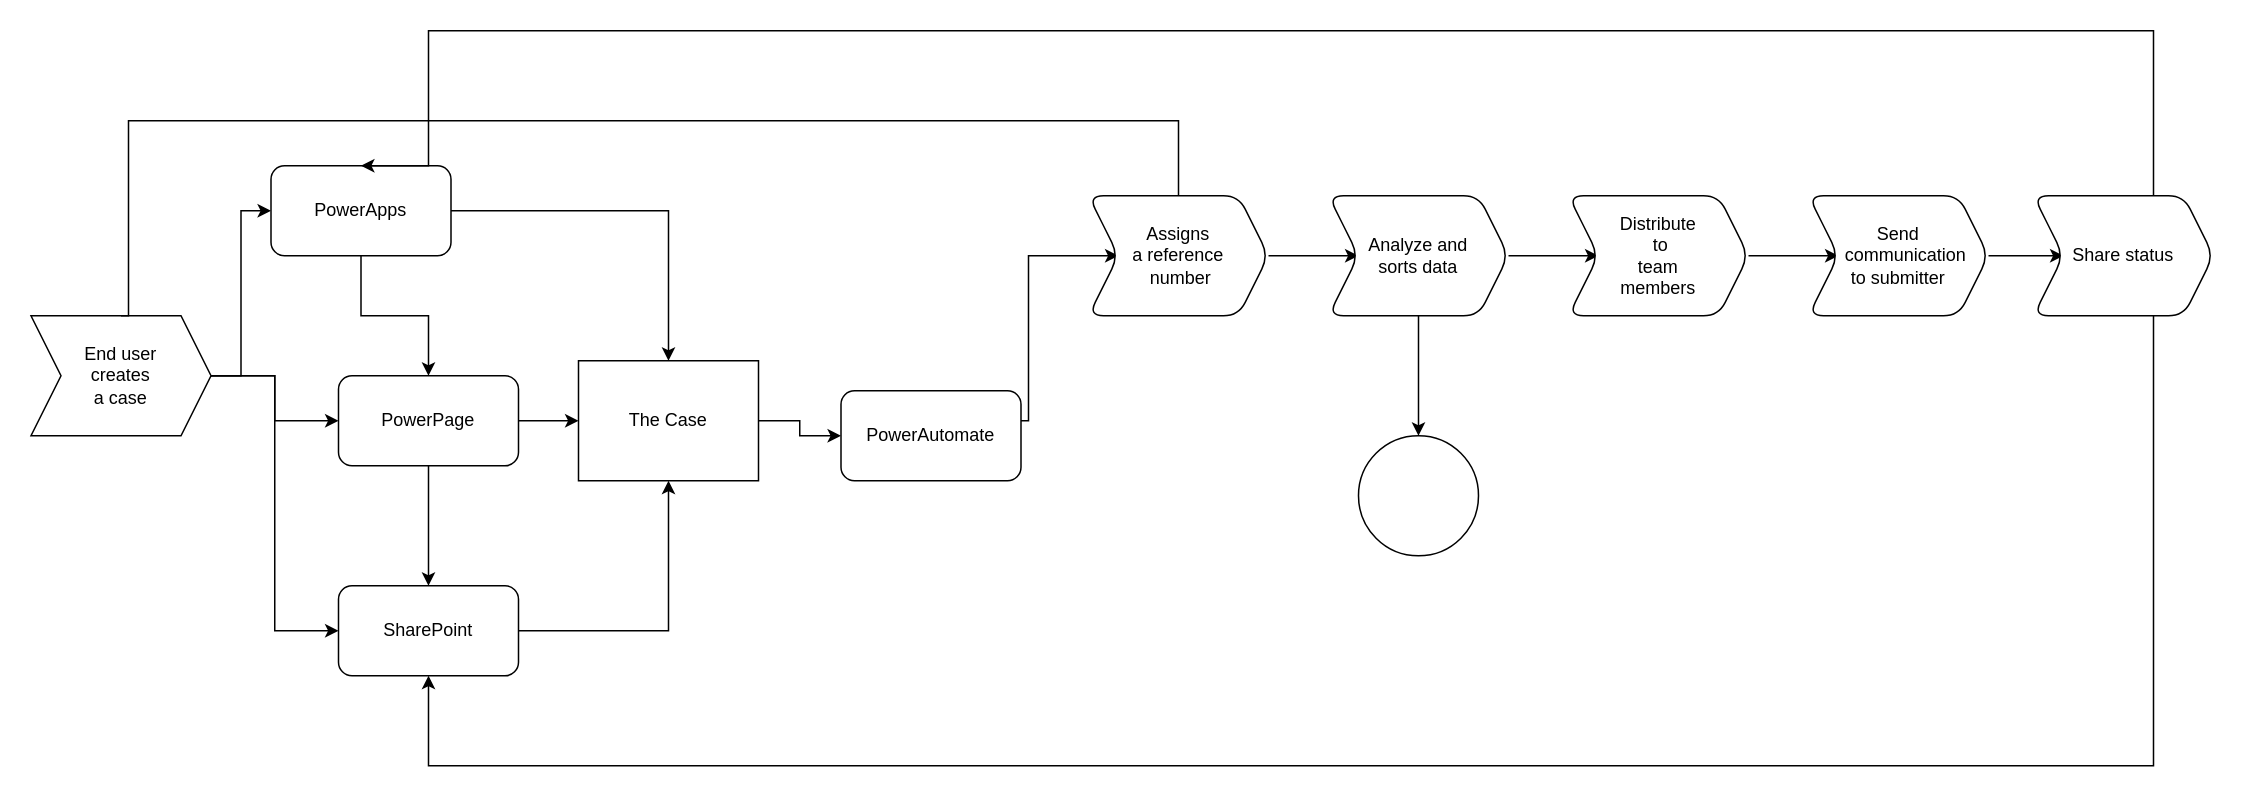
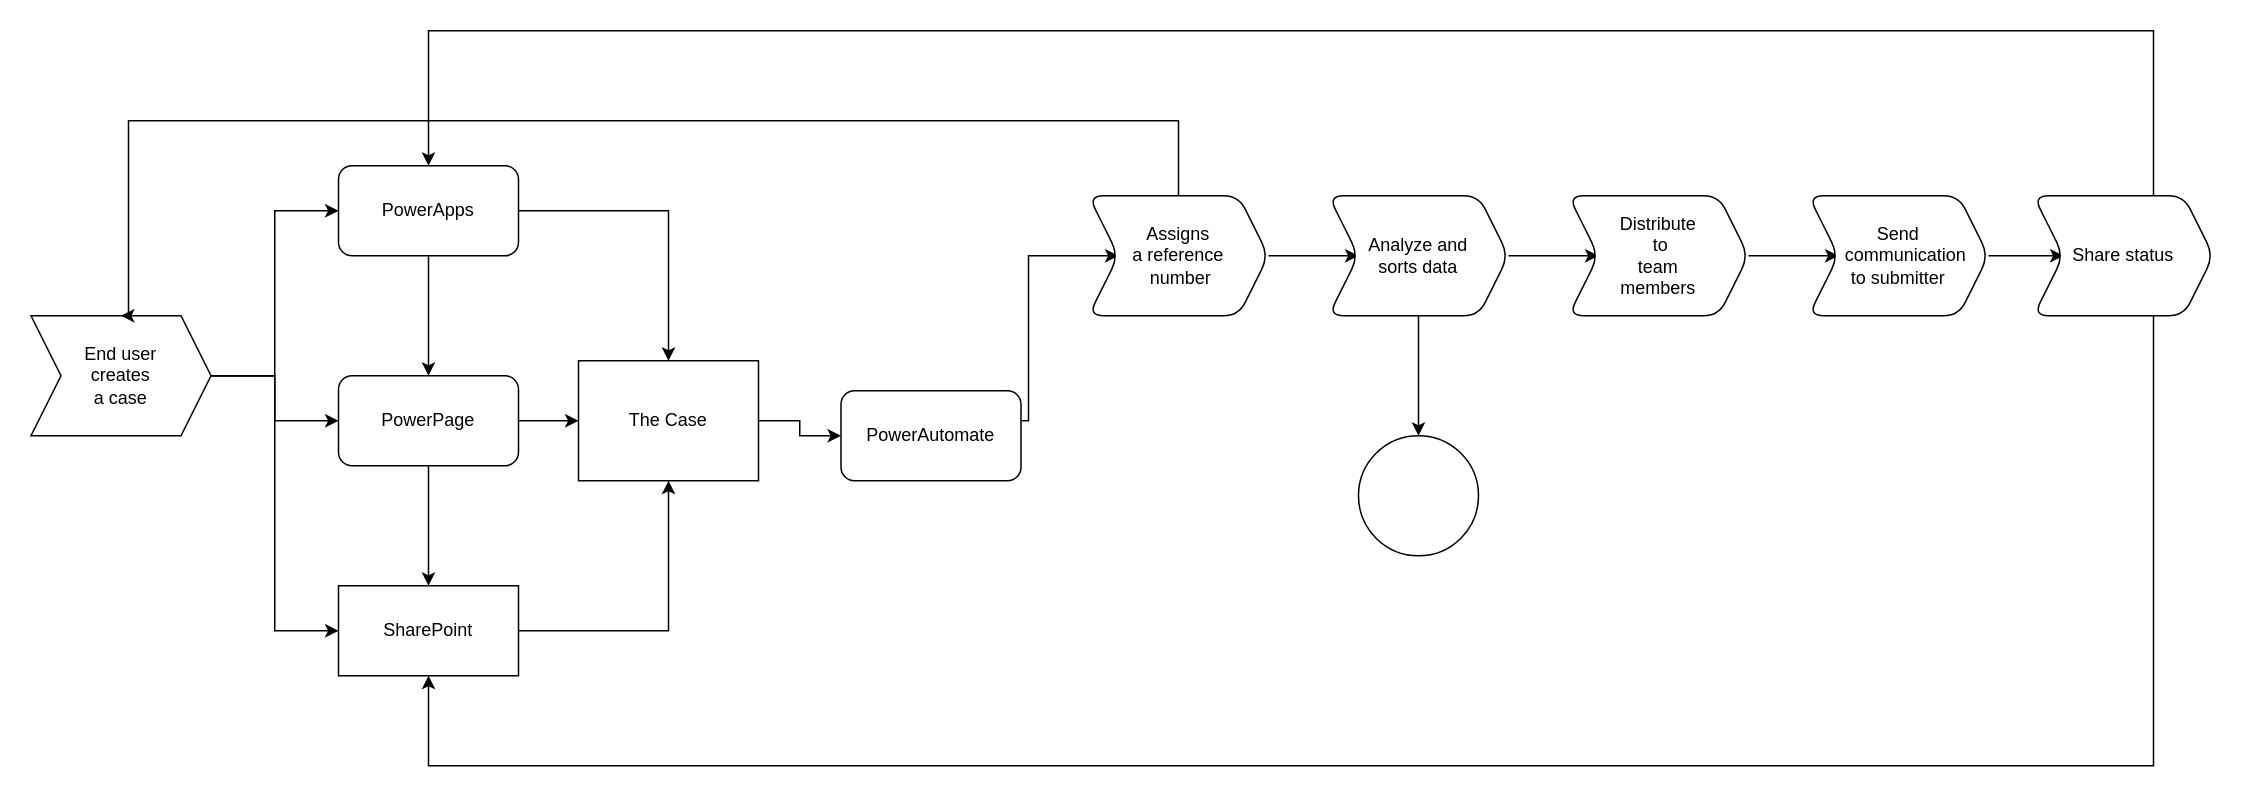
  <mxCell id="0" />
  <mxCell id="1" parent="0" />
  <mxCell id="2" value="" style="edgeStyle=orthogonalEdgeStyle;rounded=0;orthogonalLoop=1;jettySize=auto;html=1;entryX=0;entryY=0.5;entryDx=0;entryDy=0;" edge="1" parent="1" source="5" target="8"><mxGeometry relative="1" as="geometry" /></mxCell>
  <mxCell id="3" style="edgeStyle=orthogonalEdgeStyle;rounded=0;orthogonalLoop=1;jettySize=auto;html=1;entryX=0;entryY=0.5;entryDx=0;entryDy=0;" edge="1" parent="1" source="5" target="11"><mxGeometry relative="1" as="geometry" /></mxCell>
  <mxCell id="4" style="edgeStyle=orthogonalEdgeStyle;rounded=0;orthogonalLoop=1;jettySize=auto;html=1;entryX=0;entryY=0.5;entryDx=0;entryDy=0;" edge="1" parent="1" source="5" target="13"><mxGeometry relative="1" as="geometry" /></mxCell>
  <mxCell id="5" value="End user &lt;br&gt;creates&lt;br&gt;a case" style="shape=step;perimeter=stepPerimeter;whiteSpace=wrap;html=1;fixedSize=1;align=center;" vertex="1" parent="1"><mxGeometry x="20" y="210" width="120" height="80" as="geometry" /></mxCell>
  <mxCell id="6" value="" style="edgeStyle=orthogonalEdgeStyle;rounded=0;orthogonalLoop=1;jettySize=auto;html=1;" edge="1" parent="1" source="8" target="11"><mxGeometry relative="1" as="geometry" /></mxCell>
  <mxCell id="7" style="edgeStyle=orthogonalEdgeStyle;rounded=0;orthogonalLoop=1;jettySize=auto;html=1;entryX=0.5;entryY=0;entryDx=0;entryDy=0;" edge="1" parent="1" source="8" target="15"><mxGeometry relative="1" as="geometry" /></mxCell>
- <mxCell id="8" value="PowerApps" style="rounded=1;whiteSpace=wrap;html=1;" vertex="1" parent="1"><mxGeometry x="180" y="110" width="120" height="60" as="geometry" /></mxCell>
+ <mxCell id="8" value="PowerApps" style="rounded=1;whiteSpace=wrap;html=1;" vertex="1" parent="1"><mxGeometry x="225" y="110" width="120" height="60" as="geometry" /></mxCell>
  <mxCell id="9" value="" style="edgeStyle=orthogonalEdgeStyle;rounded=0;orthogonalLoop=1;jettySize=auto;html=1;" edge="1" parent="1" source="11" target="13"><mxGeometry relative="1" as="geometry" /></mxCell>
  <mxCell id="10" style="edgeStyle=orthogonalEdgeStyle;rounded=0;orthogonalLoop=1;jettySize=auto;html=1;" edge="1" parent="1" source="11" target="15"><mxGeometry relative="1" as="geometry" /></mxCell>
  <mxCell id="11" value="PowerPage" style="rounded=1;whiteSpace=wrap;html=1;" vertex="1" parent="1"><mxGeometry x="225" y="250" width="120" height="60" as="geometry" /></mxCell>
  <mxCell id="12" style="edgeStyle=orthogonalEdgeStyle;rounded=0;orthogonalLoop=1;jettySize=auto;html=1;entryX=0.5;entryY=1;entryDx=0;entryDy=0;" edge="1" parent="1" source="13" target="15"><mxGeometry relative="1" as="geometry" /></mxCell>
- <mxCell id="13" value="SharePoint" style="rounded=1;whiteSpace=wrap;html=1;" vertex="1" parent="1"><mxGeometry x="225" y="390" width="120" height="60" as="geometry" /></mxCell>
+ <mxCell id="13" value="SharePoint" style="whiteSpace=wrap;html=1;rounded=0;" vertex="1" parent="1"><mxGeometry x="225" y="390" width="120" height="60" as="geometry" /></mxCell>
  <mxCell id="14" value="" style="edgeStyle=orthogonalEdgeStyle;rounded=0;orthogonalLoop=1;jettySize=auto;html=1;" edge="1" parent="1" source="15" target="18"><mxGeometry relative="1" as="geometry" /></mxCell>
  <mxCell id="15" value="The Case" style="whiteSpace=wrap;html=1;rounded=0;" vertex="1" parent="1"><mxGeometry x="385" y="240" width="120" height="80" as="geometry" /></mxCell>
  <mxCell id="16" value="" style="edgeStyle=orthogonalEdgeStyle;rounded=0;orthogonalLoop=1;jettySize=auto;html=1;entryX=0;entryY=0.5;entryDx=0;entryDy=0;" edge="1" parent="1" source="18" target="20"><mxGeometry relative="1" as="geometry"><Array as="points"><mxPoint x="685" y="280" /><mxPoint x="685" y="170" /></Array></mxGeometry></mxCell>
  <mxCell id="17" value="" style="edgeStyle=orthogonalEdgeStyle;rounded=0;orthogonalLoop=1;jettySize=auto;html=1;exitX=1;exitY=0.5;exitDx=0;exitDy=0;" edge="1" parent="1" source="20" target="23"><mxGeometry relative="1" as="geometry" /></mxCell>
  <mxCell id="18" value="PowerAutomate" style="rounded=1;whiteSpace=wrap;html=1;" vertex="1" parent="1"><mxGeometry x="560" y="260" width="120" height="60" as="geometry" /></mxCell>
- <mxCell id="19" style="edgeStyle=orthogonalEdgeStyle;rounded=0;orthogonalLoop=1;jettySize=auto;html=1;entryX=0.5;entryY=0;entryDx=0;entryDy=0;endArrow=none;" edge="1" parent="1" source="20" target="5"><mxGeometry relative="1" as="geometry"><mxPoint x="765" y="240" as="sourcePoint" /><Array as="points"><mxPoint x="85" y="80" /></Array></mxGeometry></mxCell>
+ <mxCell id="19" style="edgeStyle=orthogonalEdgeStyle;rounded=0;orthogonalLoop=1;jettySize=auto;html=1;entryX=0.5;entryY=0;entryDx=0;entryDy=0;" edge="1" parent="1" source="20" target="5"><mxGeometry relative="1" as="geometry"><mxPoint x="765" y="240" as="sourcePoint" /><Array as="points"><mxPoint x="85" y="80" /></Array></mxGeometry></mxCell>
  <mxCell id="20" value="Assigns &lt;br&gt;a reference&lt;br&gt;&amp;nbsp;number" style="shape=step;perimeter=stepPerimeter;whiteSpace=wrap;html=1;fixedSize=1;rounded=1;" vertex="1" parent="1"><mxGeometry x="725" y="130" width="120" height="80" as="geometry" /></mxCell>
  <mxCell id="21" value="" style="edgeStyle=orthogonalEdgeStyle;rounded=0;orthogonalLoop=1;jettySize=auto;html=1;" edge="1" parent="1" source="23" target="25"><mxGeometry relative="1" as="geometry" /></mxCell>
  <mxCell id="22" value="" style="edgeStyle=orthogonalEdgeStyle;rounded=0;orthogonalLoop=1;jettySize=auto;html=1;" edge="1" parent="1" source="23" target="31"><mxGeometry relative="1" as="geometry" /></mxCell>
  <mxCell id="23" value="Analyze and&lt;br&gt;sorts data" style="shape=step;perimeter=stepPerimeter;whiteSpace=wrap;html=1;fixedSize=1;rounded=1;" vertex="1" parent="1"><mxGeometry x="885" y="130" width="120" height="80" as="geometry" /></mxCell>
  <mxCell id="24" value="" style="edgeStyle=orthogonalEdgeStyle;rounded=0;orthogonalLoop=1;jettySize=auto;html=1;" edge="1" parent="1" source="25" target="27"><mxGeometry relative="1" as="geometry" /></mxCell>
  <mxCell id="25" value="Distribute&lt;br&gt;&amp;nbsp;to &lt;br&gt;team &lt;br&gt;members" style="shape=step;perimeter=stepPerimeter;whiteSpace=wrap;html=1;fixedSize=1;rounded=1;" vertex="1" parent="1"><mxGeometry x="1045" y="130" width="120" height="80" as="geometry" /></mxCell>
  <mxCell id="26" value="" style="edgeStyle=orthogonalEdgeStyle;rounded=0;orthogonalLoop=1;jettySize=auto;html=1;" edge="1" parent="1" source="27" target="30"><mxGeometry relative="1" as="geometry" /></mxCell>
  <mxCell id="27" value="Send&lt;br&gt;&amp;nbsp; &amp;nbsp;communication &lt;br&gt;to submitter" style="shape=step;perimeter=stepPerimeter;whiteSpace=wrap;html=1;fixedSize=1;rounded=1;" vertex="1" parent="1"><mxGeometry x="1205" y="130" width="120" height="80" as="geometry" /></mxCell>
  <mxCell id="28" style="edgeStyle=orthogonalEdgeStyle;rounded=0;orthogonalLoop=1;jettySize=auto;html=1;entryX=0.5;entryY=0;entryDx=0;entryDy=0;" edge="1" parent="1" source="30" target="8"><mxGeometry relative="1" as="geometry"><Array as="points"><mxPoint x="1435" y="20" /><mxPoint x="285" y="20" /></Array></mxGeometry></mxCell>
  <mxCell id="29" style="edgeStyle=orthogonalEdgeStyle;rounded=0;orthogonalLoop=1;jettySize=auto;html=1;entryX=0.5;entryY=1;entryDx=0;entryDy=0;" edge="1" parent="1" source="30" target="13"><mxGeometry relative="1" as="geometry"><Array as="points"><mxPoint x="1435" y="510" /><mxPoint x="285" y="510" /></Array></mxGeometry></mxCell>
  <mxCell id="30" value="Share status" style="shape=step;perimeter=stepPerimeter;whiteSpace=wrap;html=1;fixedSize=1;rounded=1;" vertex="1" parent="1"><mxGeometry x="1355" y="130" width="120" height="80" as="geometry" /></mxCell>
  <mxCell id="31" value="" style="ellipse;whiteSpace=wrap;html=1;rounded=1;" vertex="1" parent="1"><mxGeometry x="905" y="290" width="80" height="80" as="geometry" /></mxCell>
